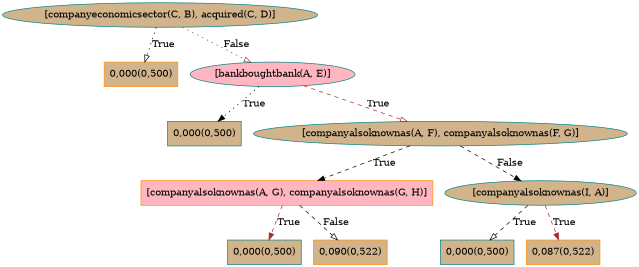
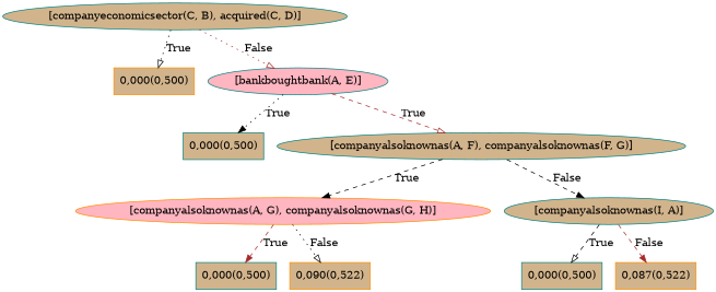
  digraph {
    node [color=teal fillcolor=tan style=filled shape=box]
    edge [arrowhead=onormal color=black style=dashed]
    n1 [label="[companyeconomicsector(C, B), acquired(C, D)]" shape=""]
    n2 [color=darkorange label="0,000(0,500)"]
    n3 [fillcolor=lightpink label="[bankboughtbank(A, E)]" shape=""]
    n4 [label="0,000(0,500)"]
    n5 [label="[companyalsoknownas(A, F), companyalsoknownas(F, G)]" shape=""]
-   n6 [color=darkorange fillcolor=lightpink label="[companyalsoknownas(A, G), companyalsoknownas(G, H)]"]
+   n6 [color=darkorange fillcolor=lightpink label="[companyalsoknownas(A, G), companyalsoknownas(G, H)]" shape=""]
    n7 [label="[companyalsoknownas(I, A)]" shape=""]
    n8 [label="0,000(0,500)"]
    n9 [color=darkorange label="0,090(0,522)"]
    n10 [label="0,000(0,500)"]
    n11 [color=darkorange label="0,087(0,522)"]
    n1 -> n2 [label=True style=dotted]
    n1 -> n3 [color=brown label=False style=dotted]
    n3 -> n4 [arrowhead=normal label=True style=dotted]
    n3 -> n5 [color=brown label=True]
    n5 -> n6 [arrowhead=normal label=True]
    n5 -> n7 [arrowhead=normal label=False]
    n6 -> n8 [arrowhead=normal color=brown label=True]
-   n6 -> n9 [label=False]
+   n6 -> n9 [label=False style=dotted]
    n7 -> n10 [label=True]
-   n7 -> n11 [arrowhead=normal color=brown label=True]
+   n7 -> n11 [arrowhead=normal color=brown label=False]
  }
